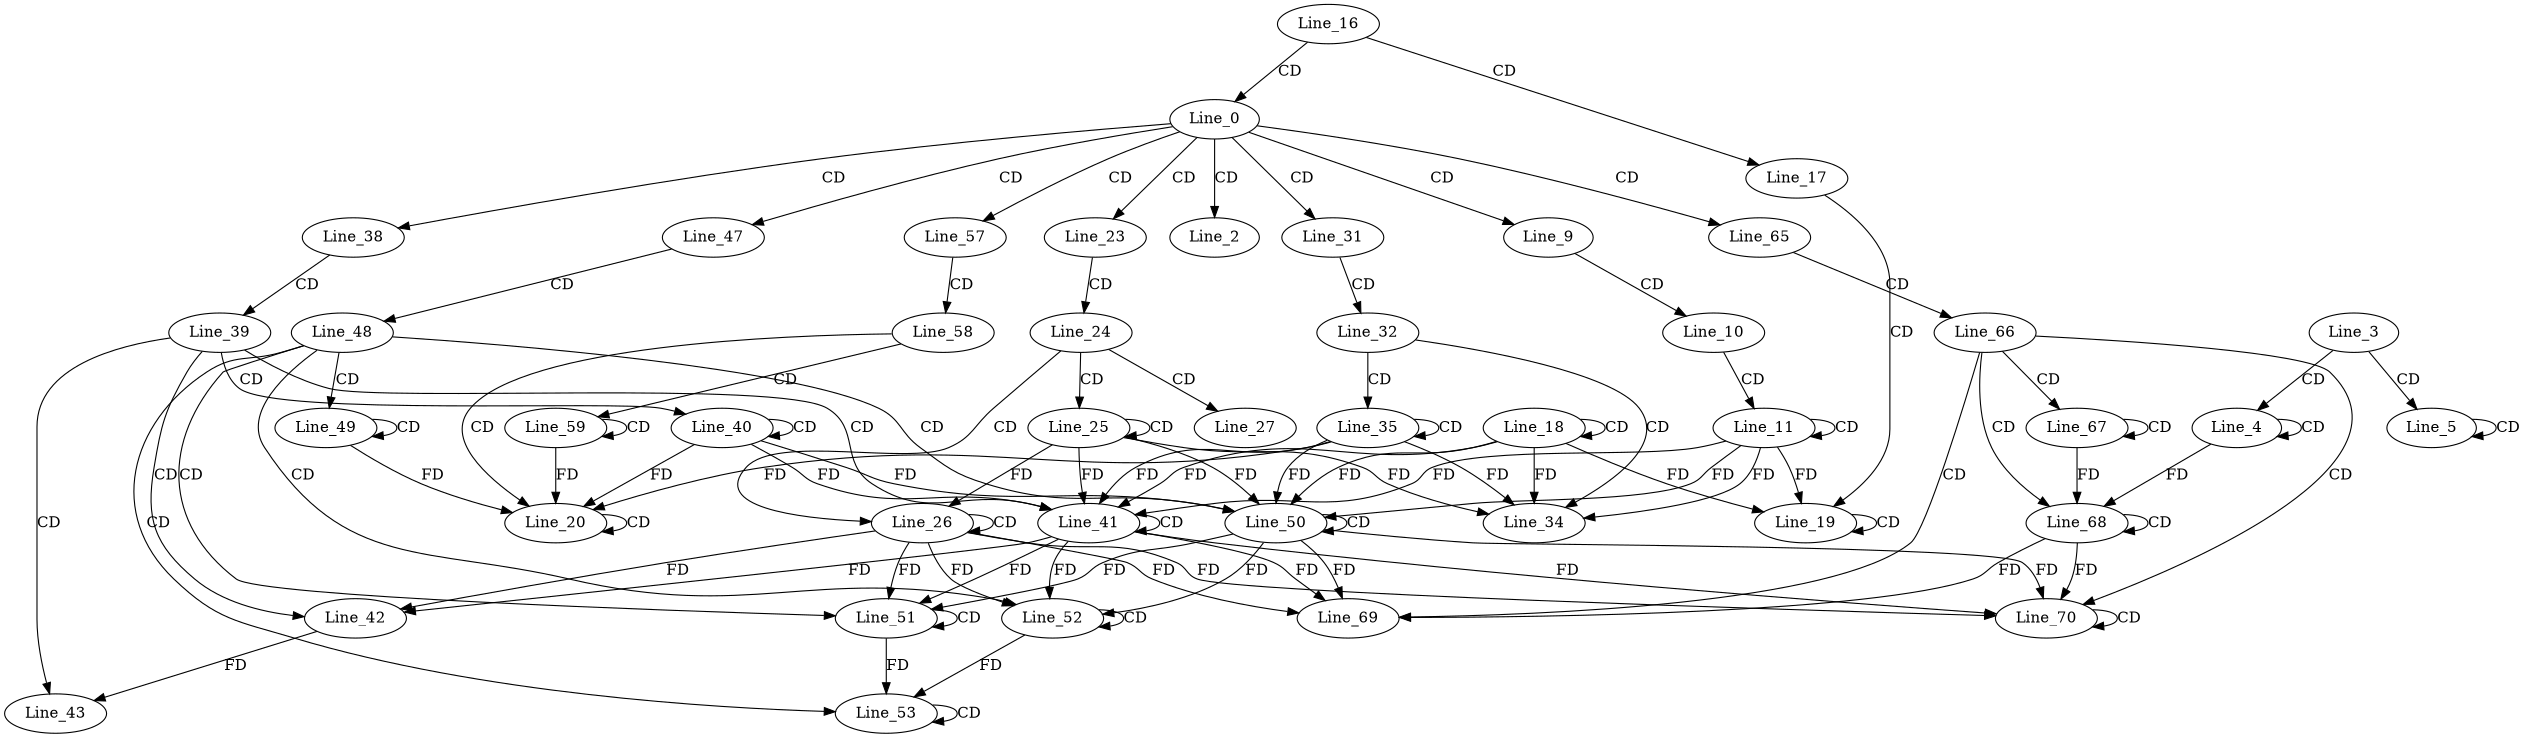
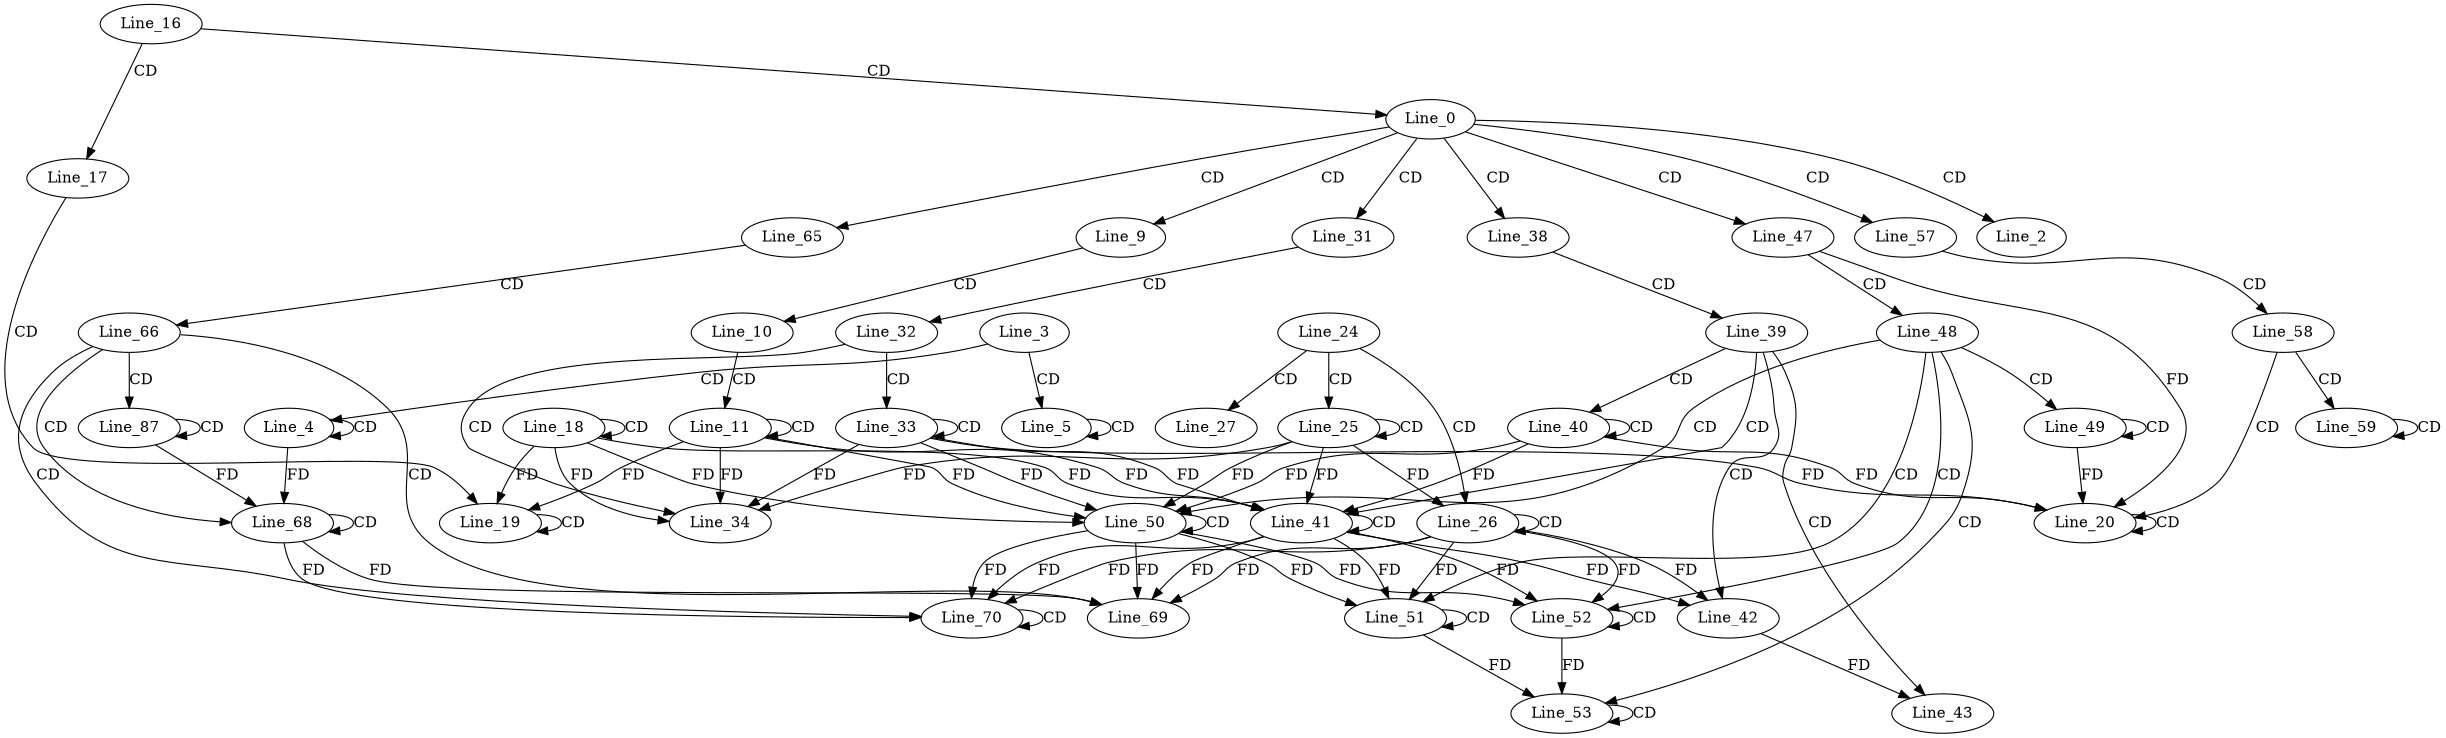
  digraph {
    Line_0
    Line_2
    Line_9
-   Line_23
    Line_31
    Line_38
    Line_47
    Line_57
    Line_65
    Line_10
    Line_16
    Line_17
    Line_24
    Line_32
    Line_39
    Line_48
    Line_58
    Line_66
    Line_3
    Line_4
    Line_5
    Line_68
    Line_69
    Line_70
    Line_11
    Line_19
    Line_34
    Line_41
    Line_50
    Line_42
    Line_51
    Line_52
    Line_18
    Line_25
    Line_26
    Line_27
    Line_43
    Line_53
-   Line_33 [label=Line_35]
+   Line_33
    n40 [label=Line_20]
    Line_40
    Line_49
    Line_59
-   Line_67
+   Line_67 [label=Line_87]
    Line_0 -> Line_2 [label=CD]
    Line_0 -> Line_9 [label=CD]
-   Line_0 -> Line_23 [label=CD]
    Line_0 -> Line_31 [label=CD]
    Line_0 -> Line_38 [label=CD]
    Line_0 -> Line_47 [label=CD]
    Line_0 -> Line_57 [label=CD]
    Line_0 -> Line_65 [label=CD]
    Line_9 -> Line_10 [label=CD]
-   Line_23 -> Line_24 [label=CD]
    Line_31 -> Line_32 [label=CD]
    Line_38 -> Line_39 [label=CD]
    Line_47 -> Line_48 [label=CD]
    Line_57 -> Line_58 [label=CD]
    Line_65 -> Line_66 [label=CD]
    Line_10 -> Line_11 [label=CD]
    Line_16 -> Line_0 [label=CD]
    Line_16 -> Line_17 [label=CD]
    Line_17 -> Line_19 [label=CD]
    Line_24 -> Line_25 [label=CD]
    Line_24 -> Line_26 [label=CD]
    Line_24 -> Line_27 [label=CD]
    Line_32 -> Line_34 [label=CD]
    Line_32 -> Line_33 [label=CD]
    Line_39 -> Line_41 [label=CD]
    Line_39 -> Line_42 [label=CD]
    Line_39 -> Line_43 [label=CD]
    Line_39 -> Line_40 [label=CD]
    Line_48 -> Line_50 [label=CD]
    Line_48 -> Line_51 [label=CD]
    Line_48 -> Line_52 [label=CD]
    Line_48 -> Line_53 [label=CD]
    Line_48 -> Line_49 [label=CD]
    Line_58 -> n40 [label=CD]
    Line_58 -> Line_59 [label=CD]
    Line_66 -> Line_68 [label=CD]
    Line_66 -> Line_69 [label=CD]
    Line_66 -> Line_70 [label=CD]
    Line_66 -> Line_67 [label=CD]
    Line_3 -> Line_4 [label=CD]
    Line_3 -> Line_5 [label=CD]
    Line_4 -> Line_4 [label=CD]
    Line_4 -> Line_68 [label=FD]
    Line_5 -> Line_5 [label=CD]
    Line_68 -> Line_68 [label=CD]
    Line_68 -> Line_69 [label=FD]
    Line_68 -> Line_70 [label=FD]
    Line_70 -> Line_70 [label=CD]
    Line_11 -> Line_11 [label=CD]
    Line_11 -> Line_19 [label=FD]
    Line_11 -> Line_34 [label=FD]
    Line_11 -> Line_41 [label=FD]
    Line_11 -> Line_50 [label=FD]
    Line_19 -> Line_19 [label=CD]
    Line_41 -> Line_69 [label=FD]
    Line_41 -> Line_70 [label=FD]
    Line_41 -> Line_41 [label=CD]
    Line_41 -> Line_42 [label=FD]
    Line_41 -> Line_51 [label=FD]
    Line_41 -> Line_52 [label=FD]
    Line_50 -> Line_69 [label=FD]
    Line_50 -> Line_70 [label=FD]
    Line_50 -> Line_50 [label=CD]
    Line_50 -> Line_51 [label=FD]
    Line_50 -> Line_52 [label=FD]
    Line_42 -> Line_43 [label=FD]
    Line_51 -> Line_51 [label=CD]
    Line_51 -> Line_53 [label=FD]
    Line_52 -> Line_52 [label=CD]
    Line_52 -> Line_53 [label=FD]
    Line_18 -> Line_19 [label=FD]
    Line_18 -> Line_34 [label=FD]
    Line_18 -> Line_41 [label=FD]
    Line_18 -> Line_50 [label=FD]
    Line_18 -> Line_18 [label=CD]
    Line_25 -> Line_34 [label=FD]
    Line_25 -> Line_41 [label=FD]
    Line_25 -> Line_50 [label=FD]
    Line_25 -> Line_25 [label=CD]
    Line_25 -> Line_26 [label=FD]
    Line_26 -> Line_69 [label=FD]
    Line_26 -> Line_70 [label=FD]
    Line_26 -> Line_42 [label=FD]
    Line_26 -> Line_51 [label=FD]
    Line_26 -> Line_52 [label=FD]
    Line_26 -> Line_26 [label=CD]
    Line_53 -> Line_53 [label=CD]
    Line_33 -> Line_34 [label=FD]
    Line_33 -> Line_41 [label=FD]
    Line_33 -> Line_50 [label=FD]
    Line_33 -> Line_33 [label=CD]
    Line_33 -> n40 [label=FD]
    n40 -> n40 [label=CD]
    Line_40 -> Line_41 [label=FD]
    Line_40 -> Line_50 [label=FD]
    Line_40 -> n40 [label=FD]
    Line_40 -> Line_40 [label=CD]
    Line_49 -> n40 [label=FD]
    Line_49 -> Line_49 [label=CD]
-   Line_59 -> n40 [label=FD]
+   Line_47 -> n40 [label=FD]
    Line_59 -> Line_59 [label=CD]
    Line_67 -> Line_68 [label=FD]
    Line_67 -> Line_67 [label=CD]
  }
